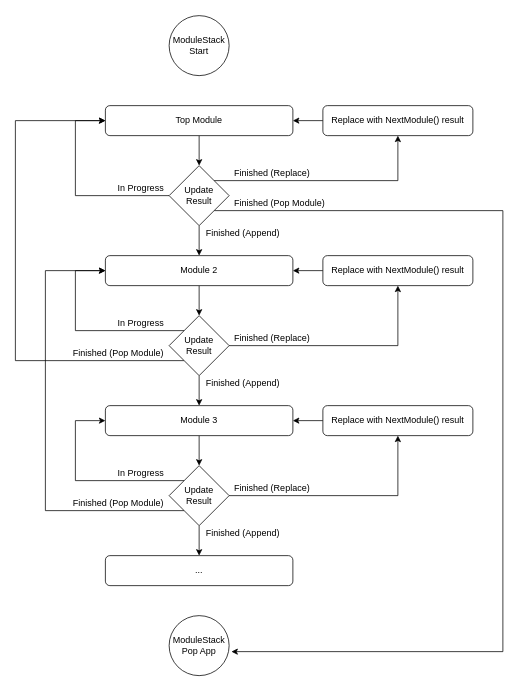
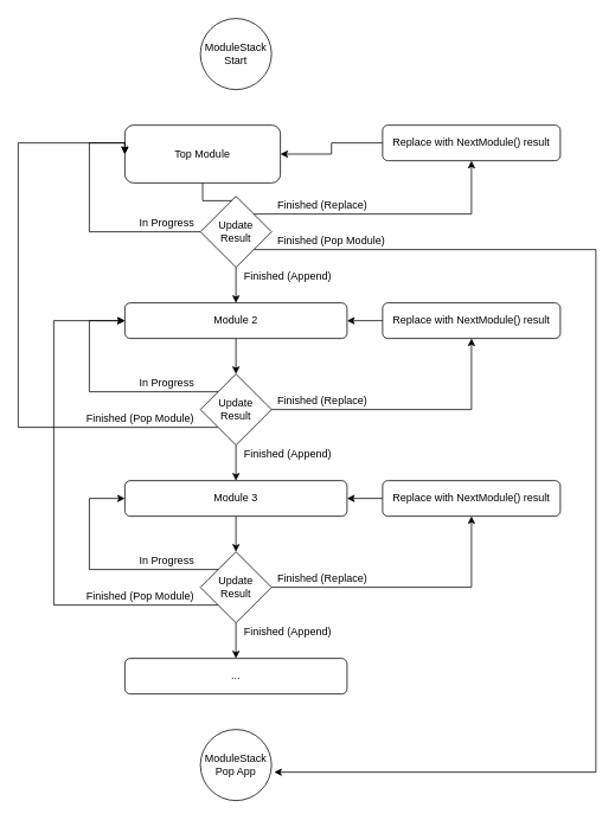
  <mxCell id="0" />
  <mxCell id="1" parent="0" />
  <mxCell id="2" style="edgeStyle=orthogonalEdgeStyle;rounded=0;orthogonalLoop=1;jettySize=auto;html=1;exitX=0.5;exitY=1;exitDx=0;exitDy=0;entryX=0.5;entryY=0;entryDx=0;entryDy=0;" parent="1" source="3" target="8" edge="1"><mxGeometry relative="1" as="geometry" /></mxCell>
- <mxCell id="3" value="Top Module" style="rounded=1;whiteSpace=wrap;html=1;" parent="1" vertex="1"><mxGeometry x="140" y="140" width="250" height="40" as="geometry" /></mxCell>
+ <mxCell id="3" value="Top Module" style="rounded=1;whiteSpace=wrap;html=1;" parent="1" vertex="1"><mxGeometry x="140" y="140" width="175" height="65" as="geometry" /></mxCell>
  <mxCell id="4" style="edgeStyle=orthogonalEdgeStyle;rounded=0;orthogonalLoop=1;jettySize=auto;html=1;exitX=0.5;exitY=1;exitDx=0;exitDy=0;entryX=0.5;entryY=0;entryDx=0;entryDy=0;" parent="1" source="8" target="12" edge="1"><mxGeometry relative="1" as="geometry" /></mxCell>
  <mxCell id="5" style="edgeStyle=orthogonalEdgeStyle;rounded=0;orthogonalLoop=1;jettySize=auto;html=1;exitX=0;exitY=0.5;exitDx=0;exitDy=0;entryX=0;entryY=0.5;entryDx=0;entryDy=0;" parent="1" source="8" target="3" edge="1"><mxGeometry relative="1" as="geometry"><Array as="points"><mxPoint x="100" y="260" /><mxPoint x="100" y="160" /></Array></mxGeometry></mxCell>
  <mxCell id="6" style="edgeStyle=orthogonalEdgeStyle;rounded=0;orthogonalLoop=1;jettySize=auto;html=1;exitX=1;exitY=0;exitDx=0;exitDy=0;entryX=0.5;entryY=1;entryDx=0;entryDy=0;" parent="1" source="8" target="10" edge="1"><mxGeometry relative="1" as="geometry" /></mxCell>
  <mxCell id="7" style="edgeStyle=orthogonalEdgeStyle;rounded=0;orthogonalLoop=1;jettySize=auto;html=1;exitX=1;exitY=1;exitDx=0;exitDy=0;entryX=1.038;entryY=0.6;entryDx=0;entryDy=0;entryPerimeter=0;" parent="1" source="8" target="32" edge="1"><mxGeometry relative="1" as="geometry"><Array as="points"><mxPoint x="670" y="280" /><mxPoint x="670" y="868" /></Array></mxGeometry></mxCell>
  <mxCell id="8" value="Update&lt;br&gt;Result" style="rhombus;whiteSpace=wrap;html=1;" parent="1" vertex="1"><mxGeometry x="225" y="220" width="80" height="80" as="geometry" /></mxCell>
  <mxCell id="9" style="edgeStyle=orthogonalEdgeStyle;rounded=0;orthogonalLoop=1;jettySize=auto;html=1;exitX=0;exitY=0.5;exitDx=0;exitDy=0;entryX=1;entryY=0.5;entryDx=0;entryDy=0;" parent="1" source="10" target="3" edge="1"><mxGeometry relative="1" as="geometry" /></mxCell>
  <mxCell id="10" value="Replace with NextModule() result" style="rounded=1;whiteSpace=wrap;html=1;" parent="1" vertex="1"><mxGeometry x="430" y="140" width="200" height="40" as="geometry" /></mxCell>
  <mxCell id="11" style="edgeStyle=orthogonalEdgeStyle;rounded=0;orthogonalLoop=1;jettySize=auto;html=1;exitX=0.5;exitY=1;exitDx=0;exitDy=0;entryX=0.5;entryY=0;entryDx=0;entryDy=0;" parent="1" source="12" target="17" edge="1"><mxGeometry relative="1" as="geometry" /></mxCell>
  <mxCell id="12" value="Module 2" style="rounded=1;whiteSpace=wrap;html=1;" parent="1" vertex="1"><mxGeometry x="140" y="340" width="250" height="40" as="geometry" /></mxCell>
  <mxCell id="13" style="edgeStyle=orthogonalEdgeStyle;rounded=0;orthogonalLoop=1;jettySize=auto;html=1;exitX=1;exitY=0.5;exitDx=0;exitDy=0;entryX=0.5;entryY=1;entryDx=0;entryDy=0;" parent="1" source="17" target="19" edge="1"><mxGeometry relative="1" as="geometry" /></mxCell>
  <mxCell id="14" style="edgeStyle=orthogonalEdgeStyle;rounded=0;orthogonalLoop=1;jettySize=auto;html=1;exitX=0.5;exitY=1;exitDx=0;exitDy=0;entryX=0.5;entryY=0;entryDx=0;entryDy=0;" parent="1" source="17" target="21" edge="1"><mxGeometry relative="1" as="geometry" /></mxCell>
  <mxCell id="15" style="edgeStyle=orthogonalEdgeStyle;rounded=0;orthogonalLoop=1;jettySize=auto;html=1;exitX=0;exitY=1;exitDx=0;exitDy=0;entryX=0;entryY=0.5;entryDx=0;entryDy=0;" parent="1" source="17" target="3" edge="1"><mxGeometry relative="1" as="geometry"><Array as="points"><mxPoint x="20" y="480" /><mxPoint x="20" y="160" /></Array></mxGeometry></mxCell>
  <mxCell id="16" style="edgeStyle=orthogonalEdgeStyle;rounded=0;orthogonalLoop=1;jettySize=auto;html=1;exitX=0;exitY=0;exitDx=0;exitDy=0;entryX=0;entryY=0.5;entryDx=0;entryDy=0;" parent="1" source="17" target="12" edge="1"><mxGeometry relative="1" as="geometry"><Array as="points"><mxPoint x="100" y="440" /><mxPoint x="100" y="360" /></Array></mxGeometry></mxCell>
  <mxCell id="17" value="Update&lt;br&gt;Result" style="rhombus;whiteSpace=wrap;html=1;" parent="1" vertex="1"><mxGeometry x="225" y="420" width="80" height="80" as="geometry" /></mxCell>
  <mxCell id="18" style="edgeStyle=orthogonalEdgeStyle;rounded=0;orthogonalLoop=1;jettySize=auto;html=1;exitX=0;exitY=0.5;exitDx=0;exitDy=0;entryX=1;entryY=0.5;entryDx=0;entryDy=0;" parent="1" source="19" target="12" edge="1"><mxGeometry relative="1" as="geometry" /></mxCell>
  <mxCell id="19" value="Replace with NextModule() result" style="rounded=1;whiteSpace=wrap;html=1;" parent="1" vertex="1"><mxGeometry x="430" y="340" width="200" height="40" as="geometry" /></mxCell>
  <mxCell id="20" style="edgeStyle=orthogonalEdgeStyle;rounded=0;orthogonalLoop=1;jettySize=auto;html=1;exitX=0.5;exitY=1;exitDx=0;exitDy=0;entryX=0.5;entryY=0;entryDx=0;entryDy=0;" parent="1" source="21" target="26" edge="1"><mxGeometry relative="1" as="geometry" /></mxCell>
  <mxCell id="21" value="Module 3" style="rounded=1;whiteSpace=wrap;html=1;" parent="1" vertex="1"><mxGeometry x="140" y="540" width="250" height="40" as="geometry" /></mxCell>
  <mxCell id="22" style="edgeStyle=orthogonalEdgeStyle;rounded=0;orthogonalLoop=1;jettySize=auto;html=1;exitX=1;exitY=0.5;exitDx=0;exitDy=0;entryX=0.5;entryY=1;entryDx=0;entryDy=0;" parent="1" source="26" target="28" edge="1"><mxGeometry relative="1" as="geometry" /></mxCell>
  <mxCell id="23" style="edgeStyle=orthogonalEdgeStyle;rounded=0;orthogonalLoop=1;jettySize=auto;html=1;exitX=0.5;exitY=1;exitDx=0;exitDy=0;entryX=0.5;entryY=0;entryDx=0;entryDy=0;" parent="1" source="26" target="29" edge="1"><mxGeometry relative="1" as="geometry" /></mxCell>
  <mxCell id="24" style="edgeStyle=orthogonalEdgeStyle;rounded=0;orthogonalLoop=1;jettySize=auto;html=1;exitX=0;exitY=0;exitDx=0;exitDy=0;entryX=0;entryY=0.5;entryDx=0;entryDy=0;" parent="1" source="26" target="21" edge="1"><mxGeometry relative="1" as="geometry"><Array as="points"><mxPoint x="100" y="640" /><mxPoint x="100" y="560" /></Array></mxGeometry></mxCell>
  <mxCell id="25" style="edgeStyle=orthogonalEdgeStyle;rounded=0;orthogonalLoop=1;jettySize=auto;html=1;exitX=0;exitY=1;exitDx=0;exitDy=0;entryX=0;entryY=0.5;entryDx=0;entryDy=0;" parent="1" source="26" target="12" edge="1"><mxGeometry relative="1" as="geometry"><Array as="points"><mxPoint x="60" y="680" /><mxPoint x="60" y="360" /></Array></mxGeometry></mxCell>
  <mxCell id="26" value="Update&lt;br&gt;Result" style="rhombus;whiteSpace=wrap;html=1;" parent="1" vertex="1"><mxGeometry x="225" y="620" width="80" height="80" as="geometry" /></mxCell>
  <mxCell id="27" style="edgeStyle=orthogonalEdgeStyle;rounded=0;orthogonalLoop=1;jettySize=auto;html=1;exitX=0;exitY=0.5;exitDx=0;exitDy=0;entryX=1;entryY=0.5;entryDx=0;entryDy=0;" parent="1" source="28" target="21" edge="1"><mxGeometry relative="1" as="geometry" /></mxCell>
  <mxCell id="28" value="Replace with NextModule() result" style="rounded=1;whiteSpace=wrap;html=1;" parent="1" vertex="1"><mxGeometry x="430" y="540" width="200" height="40" as="geometry" /></mxCell>
  <mxCell id="29" value="..." style="rounded=1;whiteSpace=wrap;html=1;" parent="1" vertex="1"><mxGeometry x="140" y="740" width="250" height="40" as="geometry" /></mxCell>
  <mxCell id="30" value="ModuleStack&lt;br&gt;Start" style="ellipse;whiteSpace=wrap;html=1;aspect=fixed;" parent="1" vertex="1"><mxGeometry x="225" y="20" width="80" height="80" as="geometry" /></mxCell>
  <mxCell id="31" value="Finished (Pop Module)" style="text;html=1;strokeColor=none;fillColor=none;align=center;verticalAlign=middle;whiteSpace=wrap;rounded=0;" parent="1" vertex="1"><mxGeometry x="90" y="460" width="135" height="20" as="geometry" /></mxCell>
  <mxCell id="32" value="ModuleStack&lt;br&gt;Pop App" style="ellipse;whiteSpace=wrap;html=1;aspect=fixed;" parent="1" vertex="1"><mxGeometry x="225" y="820" width="80" height="80" as="geometry" /></mxCell>
  <mxCell id="33" value="Finished (Replace)" style="text;html=1;strokeColor=none;fillColor=none;align=center;verticalAlign=middle;whiteSpace=wrap;rounded=0;" parent="1" vertex="1"><mxGeometry x="310" y="220" width="105" height="20" as="geometry" /></mxCell>
  <mxCell id="34" value="Finished (Replace)" style="text;html=1;strokeColor=none;fillColor=none;align=center;verticalAlign=middle;whiteSpace=wrap;rounded=0;" parent="1" vertex="1"><mxGeometry x="310" y="440" width="105" height="20" as="geometry" /></mxCell>
  <mxCell id="35" value="Finished (Replace)" style="text;html=1;strokeColor=none;fillColor=none;align=center;verticalAlign=middle;whiteSpace=wrap;rounded=0;" parent="1" vertex="1"><mxGeometry x="310" y="640" width="105" height="20" as="geometry" /></mxCell>
  <mxCell id="36" value="In Progress" style="text;html=1;strokeColor=none;fillColor=none;align=center;verticalAlign=middle;whiteSpace=wrap;rounded=0;" parent="1" vertex="1"><mxGeometry x="150" y="620" width="75" height="20" as="geometry" /></mxCell>
  <mxCell id="37" value="In Progress" style="text;html=1;strokeColor=none;fillColor=none;align=center;verticalAlign=middle;whiteSpace=wrap;rounded=0;" parent="1" vertex="1"><mxGeometry x="150" y="420" width="75" height="20" as="geometry" /></mxCell>
  <mxCell id="38" value="In Progress" style="text;html=1;strokeColor=none;fillColor=none;align=center;verticalAlign=middle;whiteSpace=wrap;rounded=0;" parent="1" vertex="1"><mxGeometry x="150" y="240" width="75" height="20" as="geometry" /></mxCell>
  <mxCell id="39" value="Finished (Append)" style="text;html=1;strokeColor=none;fillColor=none;align=center;verticalAlign=middle;whiteSpace=wrap;rounded=0;" parent="1" vertex="1"><mxGeometry x="271" y="500" width="105" height="20" as="geometry" /></mxCell>
  <mxCell id="40" value="Finished (Append)" style="text;html=1;strokeColor=none;fillColor=none;align=center;verticalAlign=middle;whiteSpace=wrap;rounded=0;" parent="1" vertex="1"><mxGeometry x="271" y="700" width="105" height="20" as="geometry" /></mxCell>
  <mxCell id="41" value="Finished (Append)" style="text;html=1;strokeColor=none;fillColor=none;align=center;verticalAlign=middle;whiteSpace=wrap;rounded=0;" parent="1" vertex="1"><mxGeometry x="271" y="300" width="105" height="20" as="geometry" /></mxCell>
  <mxCell id="42" value="Finished (Pop Module)" style="text;html=1;strokeColor=none;fillColor=none;align=center;verticalAlign=middle;whiteSpace=wrap;rounded=0;" vertex="1" parent="1"><mxGeometry x="90" y="660" width="135" height="20" as="geometry" /></mxCell>
  <mxCell id="43" value="Finished (Pop Module)" style="text;html=1;strokeColor=none;fillColor=none;align=center;verticalAlign=middle;whiteSpace=wrap;rounded=0;" vertex="1" parent="1"><mxGeometry x="305" y="260" width="135" height="20" as="geometry" /></mxCell>
